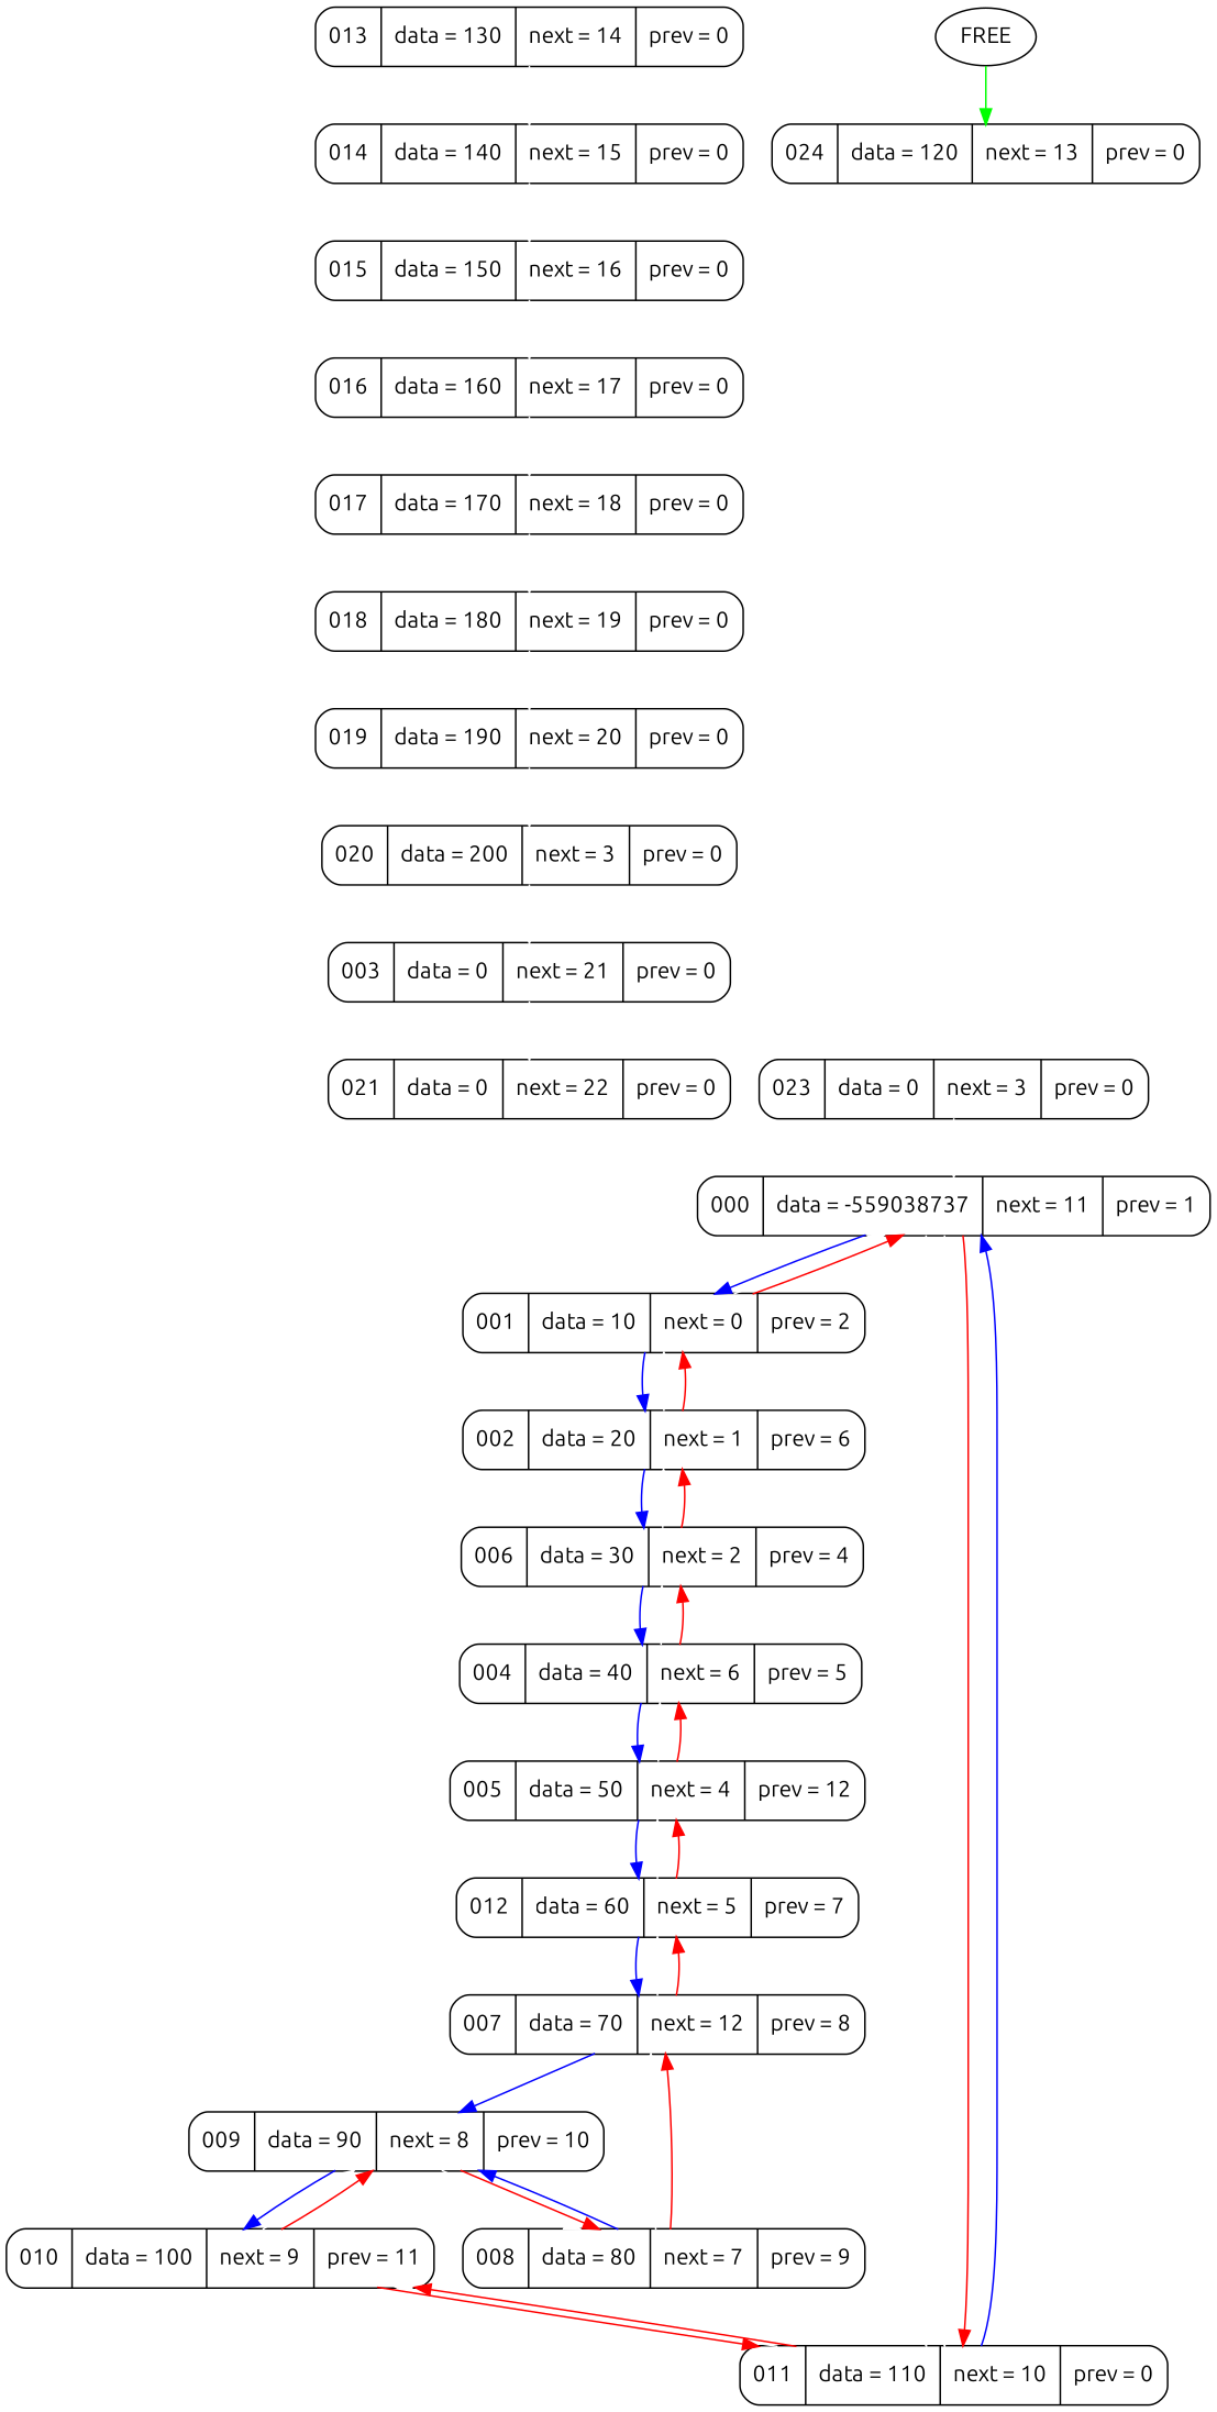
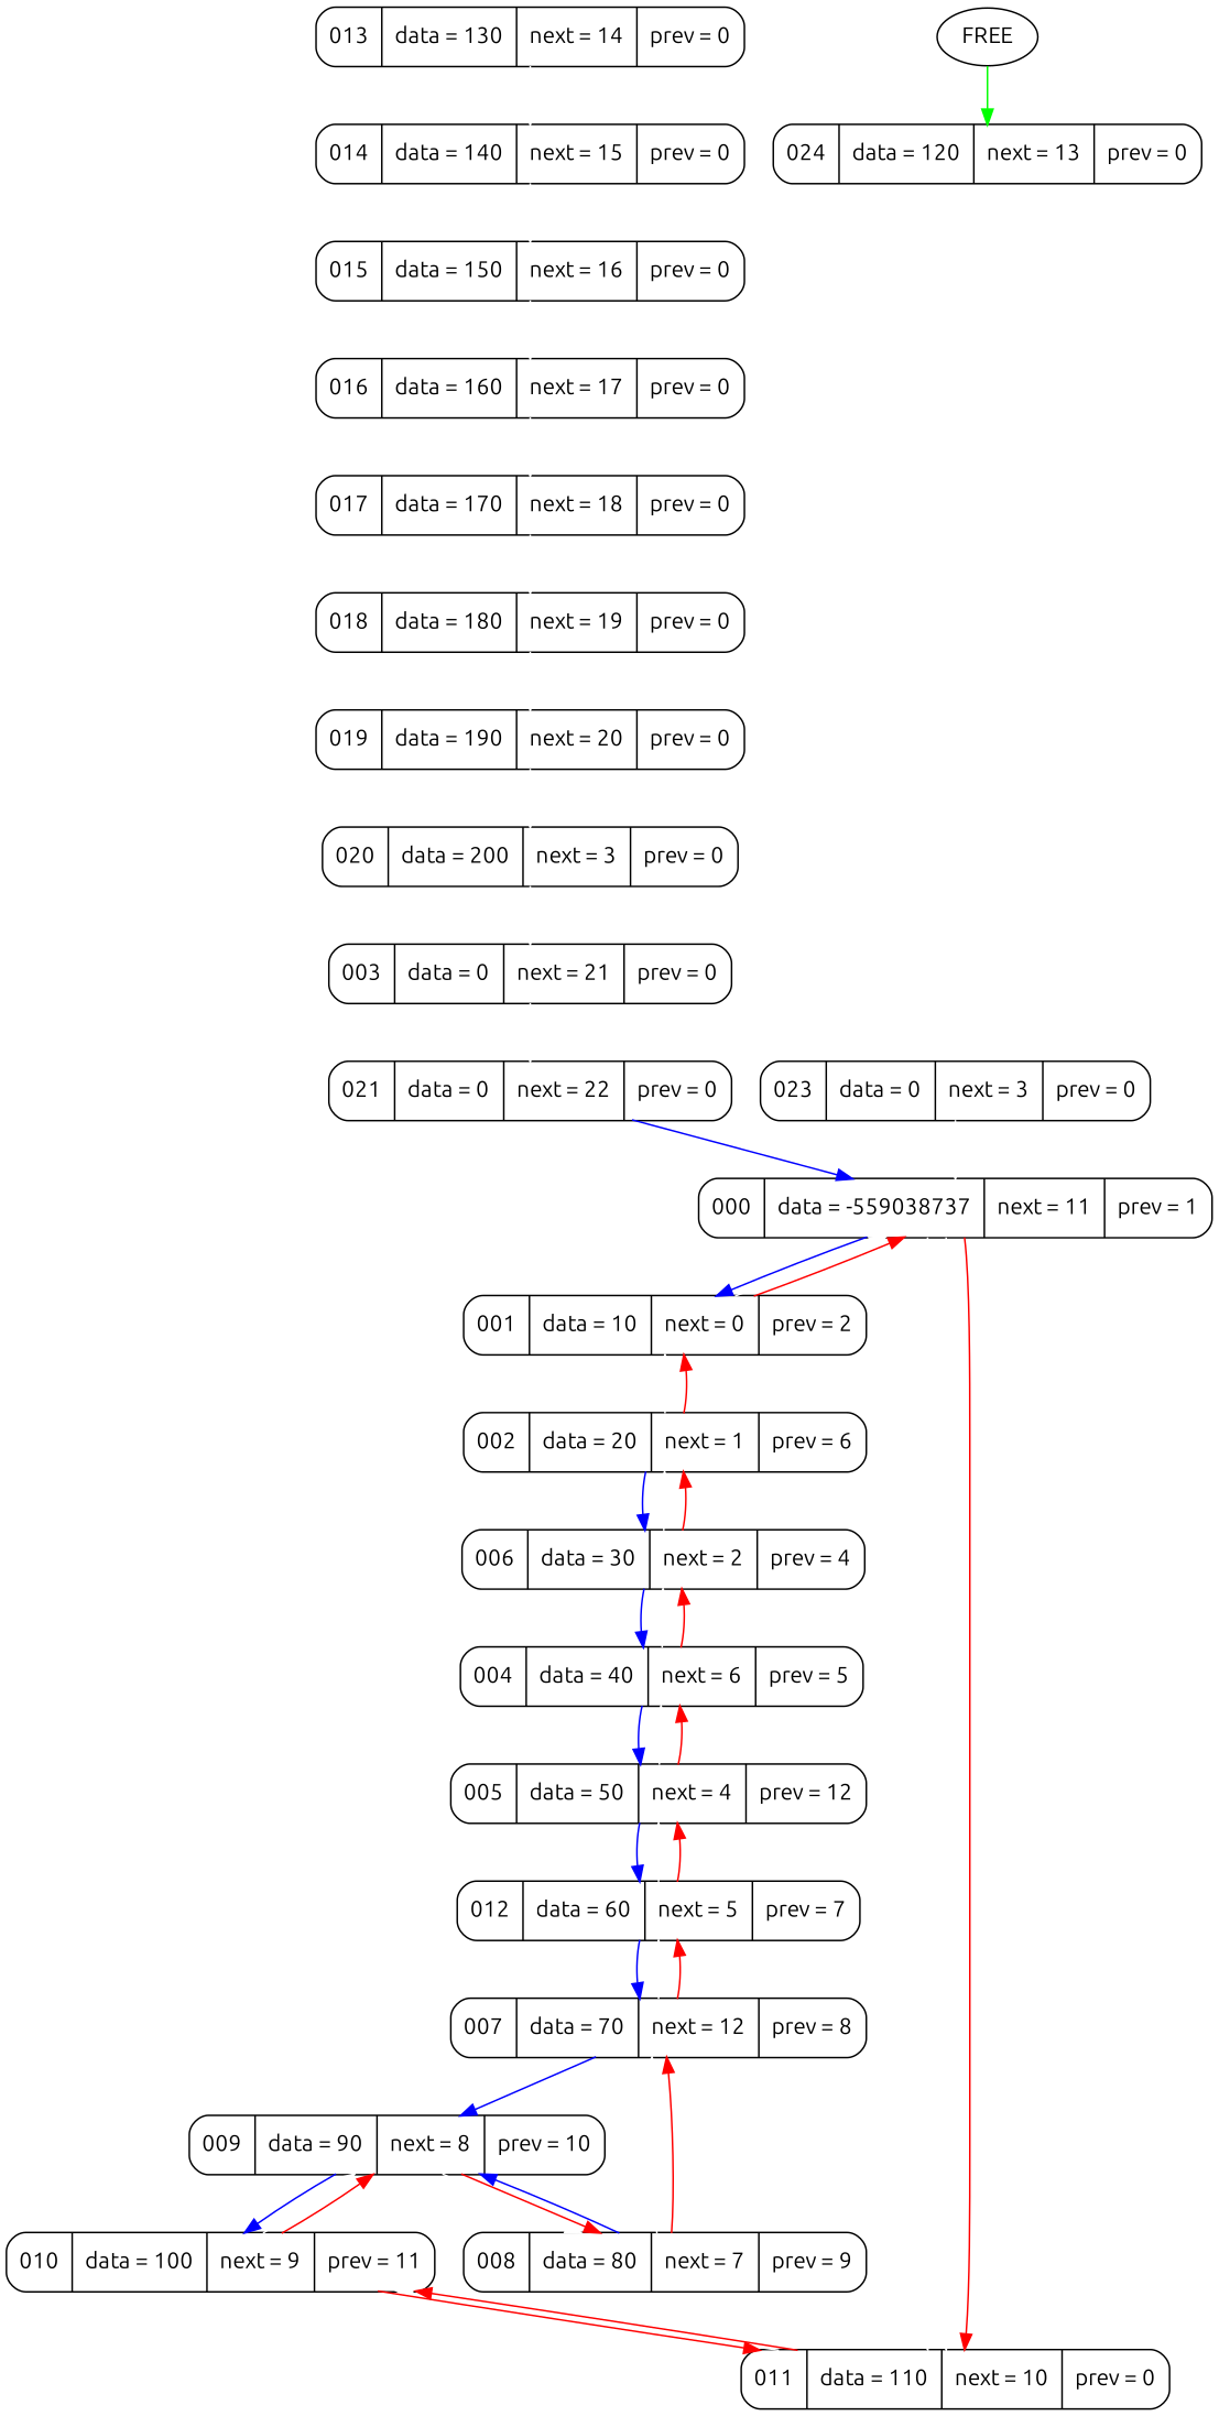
  digraph {
    fontname=Ubuntu
    rankdir=TB
    node [fontname=Ubuntu shape=Mrecord]
    edge [color=white fontname=Ubuntu weight=1000]
    n1 [label=" {000} | {data = -559038737} | {next = 11} |{ prev = 1 }"]
    n2 [label=" {001} | {data = 10} | {next = 0} |{ prev = 2 }"]
    n3 [label=" {011} | {data = 110} | {next = 10} |{ prev = 0 }"]
    n4 [label=" {002} | {data = 20} | {next = 1} |{ prev = 6 }"]
    n5 [label=" {010} | {data = 100} | {next = 9} |{ prev = 11 }"]
    n6 [label=" {006} | {data = 30} | {next = 2} |{ prev = 4 }"]
    n7 [label=" {004} | {data = 40} | {next = 6} |{ prev = 5 }"]
    n8 [label=" {003} | {data = 0} | {next = 21} |{ prev = 0 }"]
    n9 [label=" {021} | {data = 0} | {next = 22} |{ prev = 0 }"]
    n10 [label=" {005} | {data = 50} | {next = 4} |{ prev = 12 }"]
    n11 [label=" {012} | {data = 60} | {next = 5} |{ prev = 7 }"]
    n12 [label=" {007} | {data = 70} | {next = 12} |{ prev = 8 }"]
    n13 [label=" {009} | {data = 90} | {next = 8} |{ prev = 10 }"]
    n14 [label=" {008} | {data = 80} | {next = 7} |{ prev = 9 }"]
    n15 [label=" {013} | {data = 130} | {next = 14} |{ prev = 0 }"]
    n16 [label=" {014} | {data = 140} | {next = 15} |{ prev = 0 }"]
    n17 [label=" {015} | {data = 150} | {next = 16} |{ prev = 0 }"]
    n18 [label=" {016} | {data = 160} | {next = 17} |{ prev = 0 }"]
    n19 [label=" {017} | {data = 170} | {next = 18} |{ prev = 0 }"]
    n20 [label=" {018} | {data = 180} | {next = 19} |{ prev = 0 }"]
    n21 [label=" {019} | {data = 190} | {next = 20} |{ prev = 0 }"]
    n22 [label=" {020} | {data = 200} | {next = 3} |{ prev = 0 }"]
    n23 [label=" {023} | {data = 0} | {next = 3} |{ prev = 0 }"]
    n24 [label=" {024} | {data = 120} | {next = 13} |{ prev = 0 }"]
    FREE [shape=""]
    n1 -> n2 [color=blue weight=""]
    n1 -> n3
    n1 -> n3
    n1 -> n3 [color=red weight=100]
    n2 -> n1
    n2 -> n1 [color=red weight=100]
-   n2 -> n4 [color=blue weight=""]
-   n3 -> n1 [color=blue weight=""]
+   n9 -> n1 [color=blue weight=""]
    n3 -> n5
    n3 -> n5 [color=red weight=100]
    n4 -> n2
    n4 -> n2 [color=red weight=100]
    n4 -> n6 [color=blue weight=""]
    n5 -> n3 [color=red weight=""]
    n5 -> n13
    n5 -> n13 [color=red weight=100]
    n6 -> n4
    n6 -> n4 [color=red weight=100]
    n6 -> n7 [color=blue weight=""]
    n7 -> n6
    n7 -> n6 [color=red weight=100]
    n7 -> n10 [color=blue weight=""]
    n8 -> n9
    n10 -> n7
    n10 -> n7 [color=red weight=100]
    n10 -> n11 [color=blue weight=""]
    n11 -> n10
    n11 -> n10 [color=red weight=100]
    n11 -> n12 [color=blue weight=""]
    n12 -> n11
    n12 -> n11 [color=red weight=100]
    n12 -> n13 [color=blue weight=""]
    n13 -> n5 [color=blue weight=""]
    n13 -> n14
    n13 -> n14 [color=red weight=100]
    n14 -> n12
    n14 -> n12 [color=red weight=100]
    n14 -> n13 [color=blue weight=""]
    n15 -> n16
    n16 -> n17
    n17 -> n18
    n18 -> n19
    n19 -> n20
    n20 -> n21
    n21 -> n22
    n22 -> n8
    n23 -> n1
    FREE -> n24 [color=green weight=""]
  }
